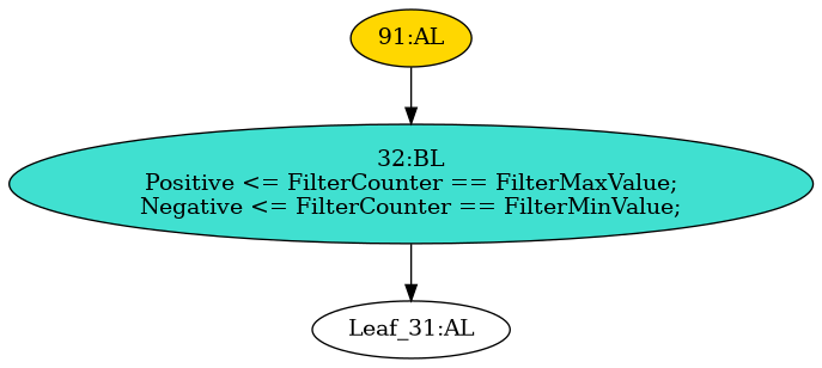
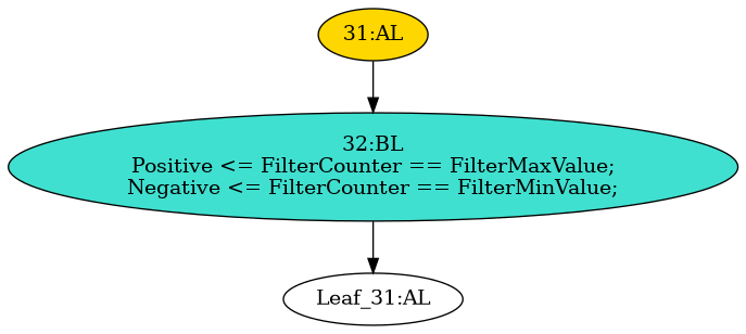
  strict digraph {
    node [style=filled]
    edge [cond="[]" lineno=None]
    n1 [ast="<pyverilog.vparser.ast.Block object at 0x7ff061cd96d0>" fillcolor=turquoise label="32:BL\nPositive <= FilterCounter == FilterMaxValue;\nNegative <= FilterCounter == FilterMinValue;" statements="[<pyverilog.vparser.ast.NonblockingSubstitution object at 0x7ff061cd9090>, <pyverilog.vparser.ast.NonblockingSubstitution object at 0x7ff061cd9490>]" typ=Block]
    n2 [def_var="['Positive', 'Negative']" label="Leaf_31:AL" style=""]
-   n3 [ast="<pyverilog.vparser.ast.Always object at 0x7ff061cd9710>" clk_sens=True fillcolor=gold label="91:AL" sens="['MainClock']" statements="[]" typ=Always use_var="['FilterCounter']"]
+   n3 [ast="<pyverilog.vparser.ast.Always object at 0x7ff061cd9710>" clk_sens=True fillcolor=gold label="31:AL" sens="['MainClock']" statements="[]" typ=Always use_var="['FilterCounter']"]
    n1 -> n2
    n3 -> n1
  }
